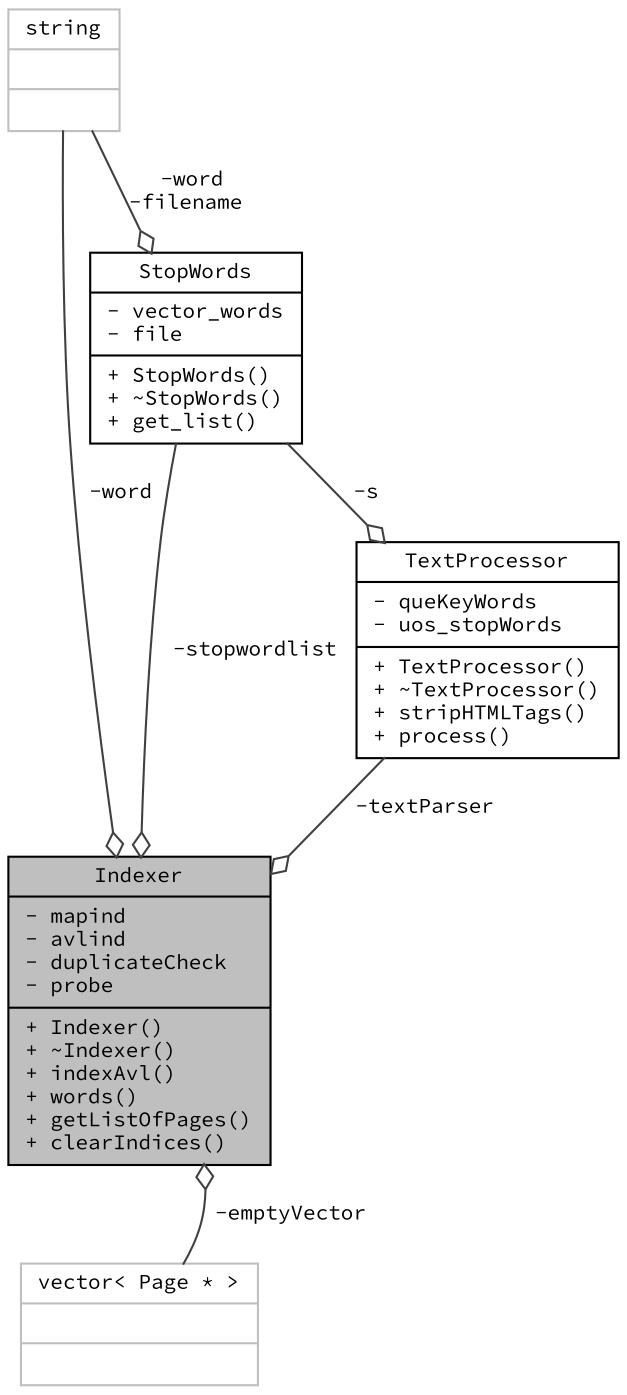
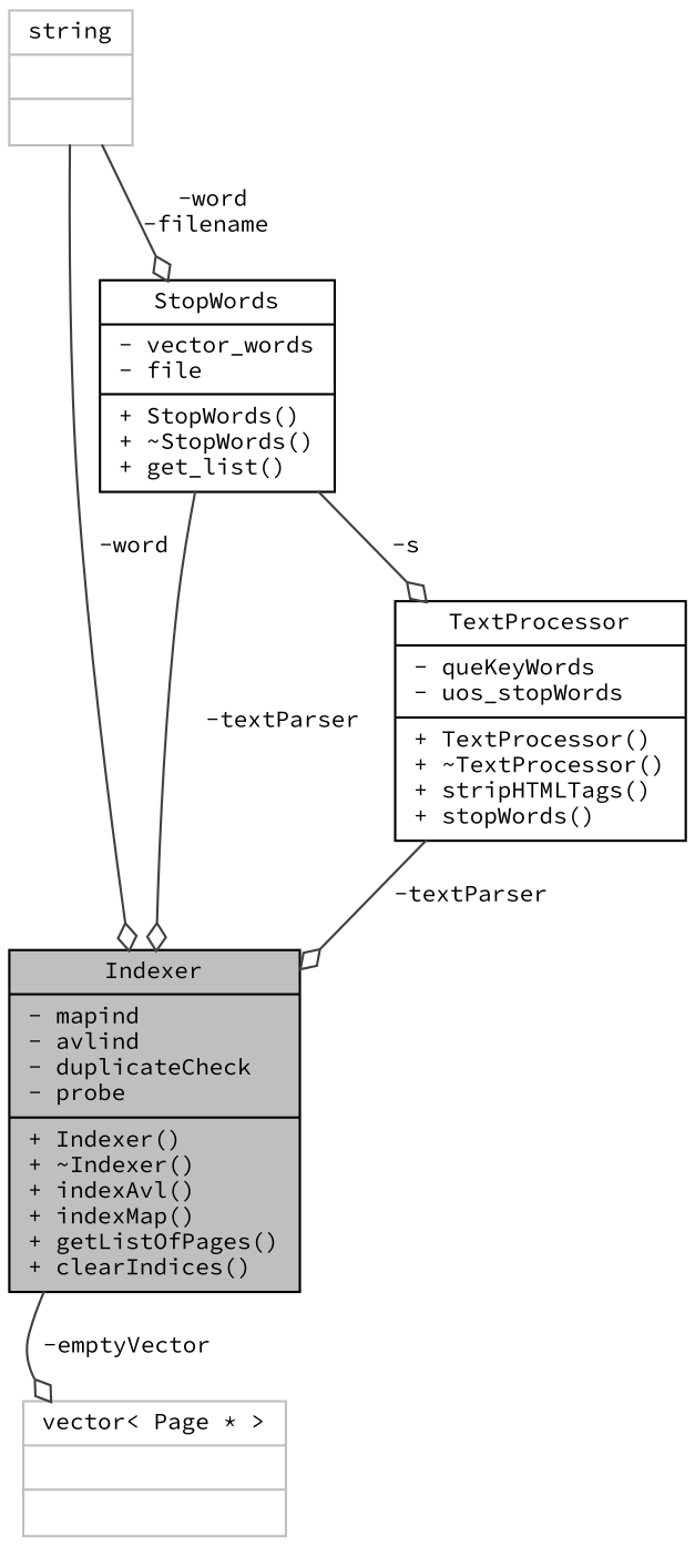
  digraph {
    fontname="Source Code Pro"
    node [color=black fillcolor=white fontname="Source Code Pro" fontsize=10 shape=record style=filled]
    edge [arrowhead=odiamond color=grey25 fontname="Source Code Pro" fontsize=10 labelfontname=Helvetica labelfontsize=10 style=solid]
-   n1 [fillcolor=grey75 fontcolor=black height=0.2 label="{Indexer\n|- mapind\l- avlind\l- duplicateCheck\l- probe\l|+ Indexer()\l+ ~Indexer()\l+ indexAvl()\l+ words()\l+ getListOfPages()\l+ clearIndices()\l}" width=0.4]
+   n1 [fillcolor=grey75 fontcolor=black height=0.2 label="{Indexer\n|- mapind\l- avlind\l- duplicateCheck\l- probe\l|+ Indexer()\l+ ~Indexer()\l+ indexAvl()\l+ indexMap()\l+ getListOfPages()\l+ clearIndices()\l}" width=0.4]
    n2 [height=0.2 label="{StopWords\n|- vector_words\l- file\l|+ StopWords()\l+ ~StopWords()\l+ get_list()\l}" width=0.4]
-   n3 [height=0.2 label="{TextProcessor\n|- queKeyWords\l- uos_stopWords\l|+ TextProcessor()\l+ ~TextProcessor()\l+ stripHTMLTags()\l+ process()\l}" width=0.4]
+   n3 [height=0.2 label="{TextProcessor\n|- queKeyWords\l- uos_stopWords\l|+ TextProcessor()\l+ ~TextProcessor()\l+ stripHTMLTags()\l+ stopWords()\l}" width=0.4]
    n4 [color=grey75 height=0.2 label="{string\n||}" width=0.4]
    n5 [color=grey75 height=0.2 label="{vector\< Page * \>\n||}" width=0.4]
-   n2 -> n1 [label=" -stopwordlist"]
+   n2 -> n1 [label=" -textParser"]
    n2 -> n3 [label=" -s"]
    n3 -> n1 [label=" -textParser"]
    n4 -> n1 [label=" -word"]
    n4 -> n2 [label=" -word\n-filename"]
-   n5 -> n1 [label=" -emptyVector"]
+   n1 -> n5 [label=" -emptyVector"]
  }
